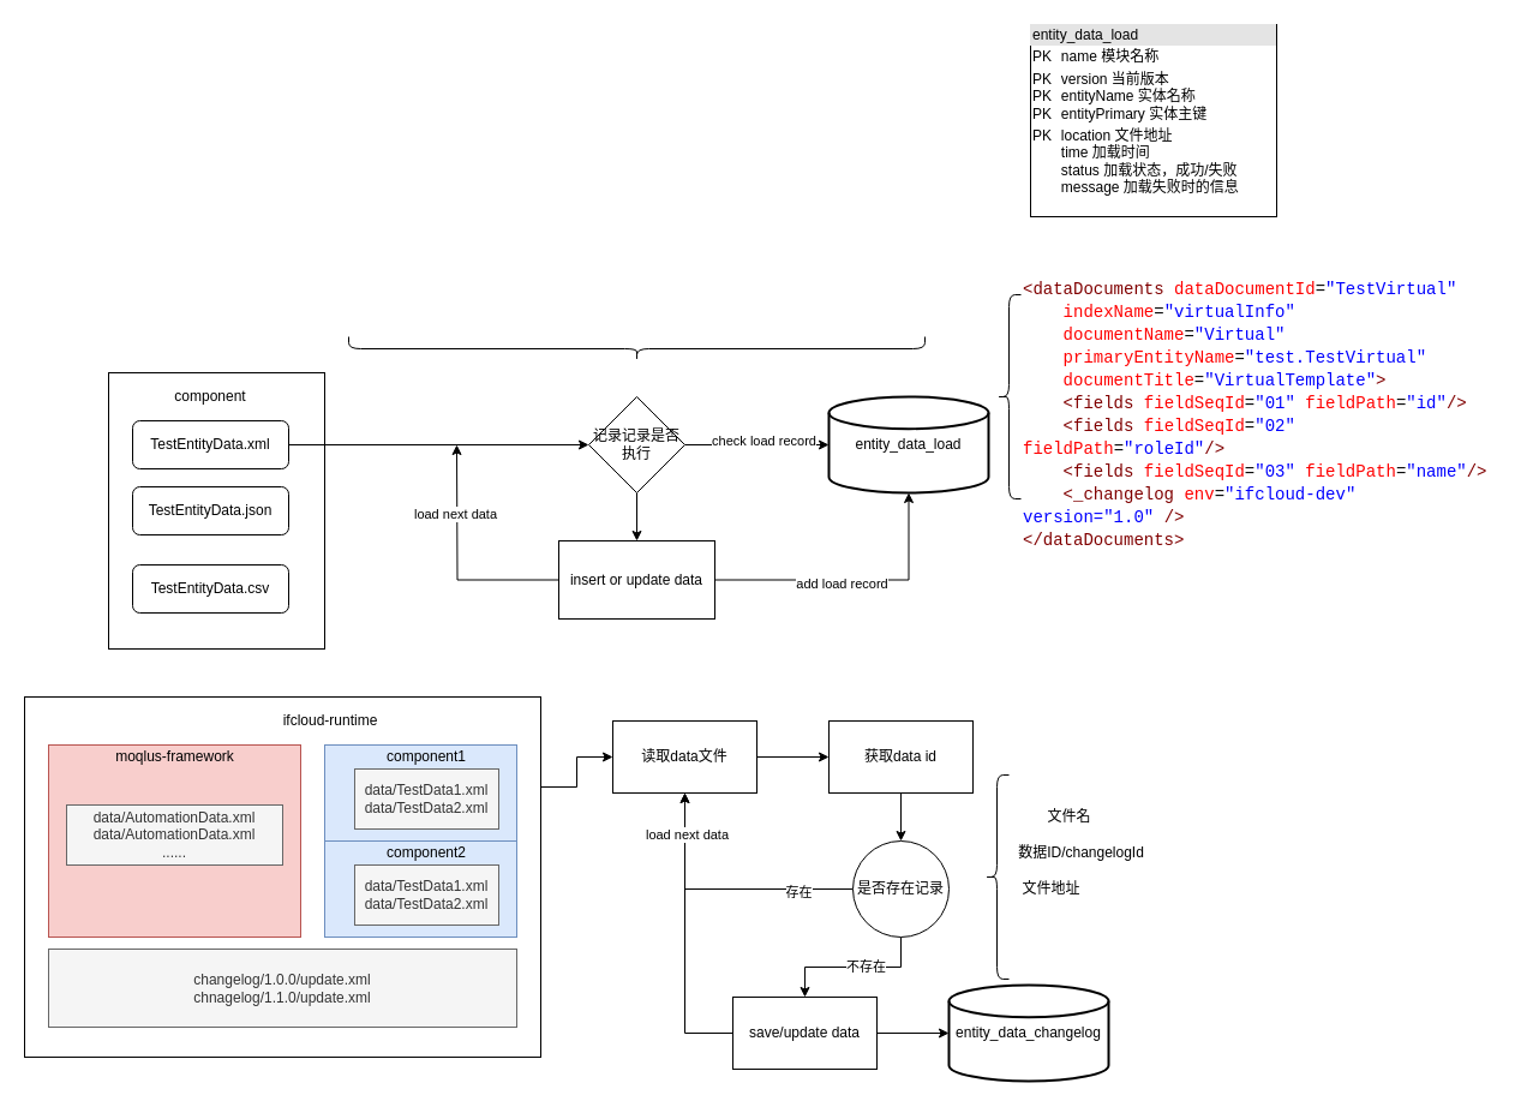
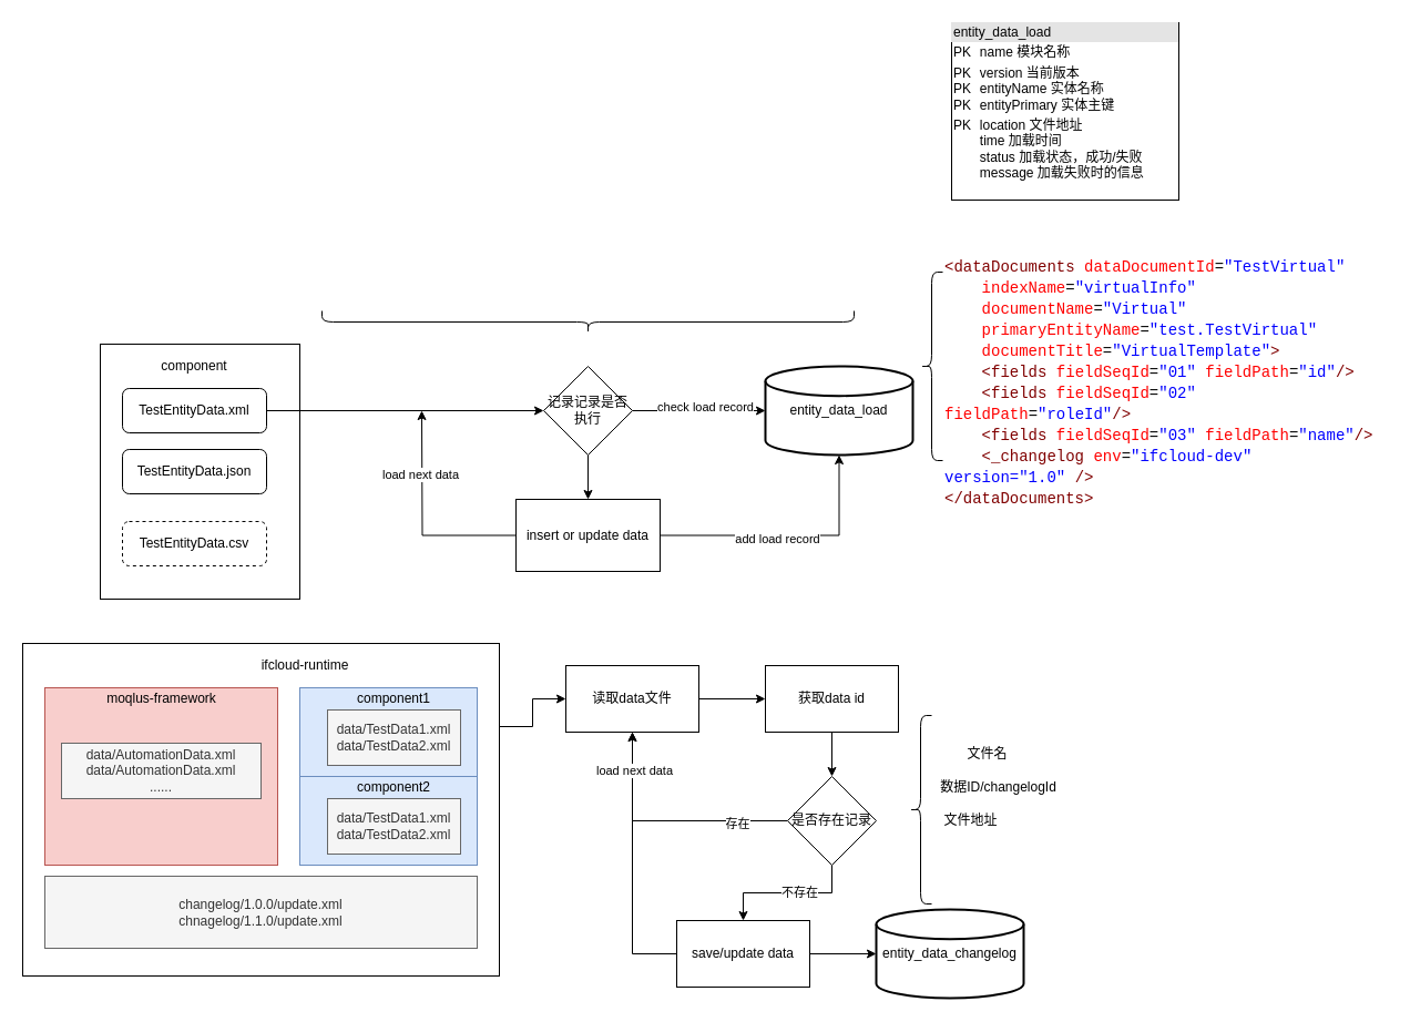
  <mxCell id="0" />
  <mxCell id="1" parent="0" />
  <mxCell id="2" style="edgeStyle=orthogonalEdgeStyle;rounded=0;orthogonalLoop=1;jettySize=auto;html=1;exitX=1;exitY=0.25;exitDx=0;exitDy=0;" edge="1" parent="1" source="3" target="37"><mxGeometry relative="1" as="geometry" /></mxCell>
  <mxCell id="3" value="" style="rounded=0;whiteSpace=wrap;html=1;" vertex="1" parent="1"><mxGeometry x="20" y="580" width="430" height="300" as="geometry" /></mxCell>
  <mxCell id="4" value="" style="rounded=0;whiteSpace=wrap;html=1;" parent="1" vertex="1"><mxGeometry x="90" y="310" width="180" height="230" as="geometry" /></mxCell>
  <mxCell id="5" style="edgeStyle=orthogonalEdgeStyle;rounded=0;orthogonalLoop=1;jettySize=auto;html=1;exitX=1;exitY=0.5;exitDx=0;exitDy=0;entryX=0;entryY=0.5;entryDx=0;entryDy=0;" parent="1" source="6" target="16" edge="1"><mxGeometry relative="1" as="geometry"><mxPoint x="270" y="400" as="targetPoint" /></mxGeometry></mxCell>
  <mxCell id="6" value="TestEntityData.xml" style="rounded=1;whiteSpace=wrap;html=1;" parent="1" vertex="1"><mxGeometry x="110" y="350" width="130" height="40" as="geometry" /></mxCell>
  <mxCell id="7" value="&lt;div style=&quot;background-color: rgb(255 , 255 , 255) ; font-family: &amp;#34;consolas&amp;#34; , &amp;#34;courier new&amp;#34; , monospace ; font-size: 14px ; line-height: 19px&quot;&gt;&lt;div&gt;&lt;span style=&quot;color: #800000&quot;&gt;&amp;lt;dataDocuments&lt;/span&gt; &lt;span style=&quot;color: #ff0000&quot;&gt;dataDocumentId&lt;/span&gt;=&lt;span style=&quot;color: #0000ff&quot;&gt;&quot;TestVirtual&quot;&lt;/span&gt; &lt;/div&gt;&lt;div&gt;&amp;nbsp; &amp;nbsp; &lt;span style=&quot;color: #ff0000&quot;&gt;indexName&lt;/span&gt;=&lt;span style=&quot;color: #0000ff&quot;&gt;&quot;virtualInfo&quot;&amp;nbsp;&lt;/span&gt;&lt;/div&gt;&lt;div&gt;&amp;nbsp; &amp;nbsp; &lt;span style=&quot;color: #ff0000&quot;&gt;documentName&lt;/span&gt;=&lt;span style=&quot;color: #0000ff&quot;&gt;&quot;Virtual&quot;&lt;/span&gt;&lt;/div&gt;&lt;div&gt;&amp;nbsp; &amp;nbsp; &lt;span style=&quot;color: #ff0000&quot;&gt;primaryEntityName&lt;/span&gt;=&lt;span style=&quot;color: #0000ff&quot;&gt;&quot;test.TestVirtual&quot;&lt;/span&gt; &lt;/div&gt;&lt;div&gt;&amp;nbsp; &amp;nbsp; &lt;span style=&quot;color: #ff0000&quot;&gt;documentTitle&lt;/span&gt;=&lt;span style=&quot;color: #0000ff&quot;&gt;&quot;VirtualTemplate&quot;&lt;/span&gt;&lt;span style=&quot;color: #800000&quot;&gt;&amp;gt;&lt;/span&gt;&lt;/div&gt;&lt;div&gt;&amp;nbsp; &amp;nbsp; &lt;span style=&quot;color: #800000&quot;&gt;&amp;lt;fields&lt;/span&gt; &lt;span style=&quot;color: #ff0000&quot;&gt;fieldSeqId&lt;/span&gt;=&lt;span style=&quot;color: #0000ff&quot;&gt;&quot;01&quot;&lt;/span&gt; &lt;span style=&quot;color: #ff0000&quot;&gt;fieldPath&lt;/span&gt;=&lt;span style=&quot;color: #0000ff&quot;&gt;&quot;id&quot;&lt;/span&gt;&lt;span style=&quot;color: #800000&quot;&gt;/&amp;gt;&lt;/span&gt;&lt;/div&gt;&lt;div&gt;&amp;nbsp; &amp;nbsp; &lt;span style=&quot;color: #800000&quot;&gt;&amp;lt;fields&lt;/span&gt; &lt;span style=&quot;color: #ff0000&quot;&gt;fieldSeqId&lt;/span&gt;=&lt;span style=&quot;color: #0000ff&quot;&gt;&quot;02&quot;&lt;/span&gt; &lt;span style=&quot;color: #ff0000&quot;&gt;fieldPath&lt;/span&gt;=&lt;span style=&quot;color: #0000ff&quot;&gt;&quot;roleId&quot;&lt;/span&gt;&lt;span style=&quot;color: #800000&quot;&gt;/&amp;gt;&lt;/span&gt;&lt;/div&gt;&lt;div&gt;&amp;nbsp; &amp;nbsp; &lt;span style=&quot;color: #800000&quot;&gt;&amp;lt;fields&lt;/span&gt; &lt;span style=&quot;color: #ff0000&quot;&gt;fieldSeqId&lt;/span&gt;=&lt;span style=&quot;color: #0000ff&quot;&gt;&quot;03&quot;&lt;/span&gt; &lt;span style=&quot;color: #ff0000&quot;&gt;fieldPath&lt;/span&gt;=&lt;span style=&quot;color: #0000ff&quot;&gt;&quot;name&quot;&lt;/span&gt;&lt;span style=&quot;color: #800000&quot;&gt;/&amp;gt;&lt;/span&gt;&lt;/div&gt;&lt;div&gt;&lt;div style=&quot;font-family: &amp;#34;consolas&amp;#34; , &amp;#34;courier new&amp;#34; , monospace ; line-height: 19px&quot;&gt;&amp;nbsp; &amp;nbsp; &lt;span style=&quot;color: #800000&quot;&gt;&amp;lt;_changelog&lt;/span&gt;&amp;nbsp;&lt;span style=&quot;color: #ff0000&quot;&gt;env&lt;/span&gt;=&lt;span style=&quot;color: #0000ff&quot;&gt;&quot;ifcloud-dev&quot; version=&quot;1.0&quot;&amp;nbsp;&lt;/span&gt;&lt;span style=&quot;color: #800000&quot;&gt;/&amp;gt;&lt;/span&gt;&lt;/div&gt;&lt;/div&gt;&lt;div&gt;&lt;span style=&quot;color: #800000&quot;&gt;&amp;lt;/dataDocuments&amp;gt;&lt;/span&gt;&lt;/div&gt;&lt;/div&gt;" style="rounded=0;whiteSpace=wrap;html=1;align=left;strokeColor=none;fillColor=none;" parent="1" vertex="1"><mxGeometry x="850" y="220" width="400" height="250" as="geometry" /></mxCell>
  <mxCell id="8" value="&lt;div style=&quot;box-sizing: border-box ; width: 100% ; background: #e4e4e4 ; padding: 2px&quot;&gt;entity_data_load&lt;/div&gt;&lt;table style=&quot;width: 100% ; font-size: 1em&quot; cellpadding=&quot;2&quot; cellspacing=&quot;0&quot;&gt;&lt;tbody&gt;&lt;tr&gt;&lt;td&gt;PK&lt;/td&gt;&lt;td&gt;name 模块名称&lt;/td&gt;&lt;/tr&gt;&lt;tr&gt;&lt;td&gt;PK&lt;br&gt;PK&lt;br&gt;PK&lt;br&gt;&lt;/td&gt;&lt;td&gt;version 当前版本&lt;br&gt;entityName 实体名称&lt;br&gt;entityPrimary 实体主键&lt;/td&gt;&lt;/tr&gt;&lt;tr&gt;&lt;td&gt;PK&lt;br&gt;&lt;br&gt;&lt;br&gt;&lt;br&gt;&lt;br&gt;&lt;/td&gt;&lt;td&gt;location 文件地址&lt;br&gt;time 加载时间&lt;br&gt;status 加载状态，成功/失败&lt;br&gt;message 加载失败时的信息&lt;br&gt;&lt;br&gt;&lt;/td&gt;&lt;/tr&gt;&lt;/tbody&gt;&lt;/table&gt;" style="verticalAlign=top;align=left;overflow=fill;html=1;" parent="1" vertex="1"><mxGeometry x="858" y="20" width="205" height="160" as="geometry" /></mxCell>
  <mxCell id="9" value="component" style="text;html=1;strokeColor=none;fillColor=none;align=center;verticalAlign=middle;whiteSpace=wrap;rounded=0;" parent="1" vertex="1"><mxGeometry x="125" y="320" width="100" height="20" as="geometry" /></mxCell>
  <mxCell id="10" value="TestEntityData.json" style="rounded=1;whiteSpace=wrap;html=1;" parent="1" vertex="1"><mxGeometry x="110" y="405" width="130" height="40" as="geometry" /></mxCell>
- <mxCell id="11" value="TestEntityData.csv" style="rounded=1;whiteSpace=wrap;html=1;" parent="1" vertex="1"><mxGeometry x="110" y="470" width="130" height="40" as="geometry" /></mxCell>
+ <mxCell id="11" value="TestEntityData.csv" style="rounded=1;whiteSpace=wrap;html=1;dashed=1;" parent="1" vertex="1"><mxGeometry x="110" y="470" width="130" height="40" as="geometry" /></mxCell>
  <mxCell id="12" style="edgeStyle=orthogonalEdgeStyle;rounded=0;orthogonalLoop=1;jettySize=auto;html=1;exitX=0.5;exitY=1;exitDx=0;exitDy=0;" parent="1" source="9" target="9" edge="1"><mxGeometry relative="1" as="geometry" /></mxCell>
  <mxCell id="13" style="edgeStyle=orthogonalEdgeStyle;rounded=0;orthogonalLoop=1;jettySize=auto;html=1;exitX=1;exitY=0.5;exitDx=0;exitDy=0;entryX=0;entryY=0.5;entryDx=0;entryDy=0;entryPerimeter=0;" parent="1" source="16" target="18" edge="1"><mxGeometry relative="1" as="geometry" /></mxCell>
  <mxCell id="14" value="check load record" style="edgeLabel;html=1;align=center;verticalAlign=middle;resizable=0;points=[];" parent="13" vertex="1" connectable="0"><mxGeometry x="0.075" y="4" relative="1" as="geometry"><mxPoint as="offset" /></mxGeometry></mxCell>
  <mxCell id="15" style="edgeStyle=orthogonalEdgeStyle;rounded=0;orthogonalLoop=1;jettySize=auto;html=1;exitX=0.5;exitY=1;exitDx=0;exitDy=0;entryX=0.5;entryY=0;entryDx=0;entryDy=0;" parent="1" source="16" target="23" edge="1"><mxGeometry relative="1" as="geometry" /></mxCell>
  <mxCell id="16" value="记录记录是否执行" style="rhombus;whiteSpace=wrap;html=1;" parent="1" vertex="1"><mxGeometry x="490" y="330" width="80" height="80" as="geometry" /></mxCell>
  <mxCell id="17" value="" style="shape=curlyBracket;whiteSpace=wrap;html=1;rounded=1;flipH=1;rotation=90;" parent="1" vertex="1"><mxGeometry x="520" y="50" width="20" height="480" as="geometry" /></mxCell>
  <mxCell id="18" value="&lt;span style=&quot;text-align: left&quot;&gt;entity_data_load&lt;/span&gt;" style="strokeWidth=2;html=1;shape=mxgraph.flowchart.database;whiteSpace=wrap;" parent="1" vertex="1"><mxGeometry x="690" y="330" width="133" height="80" as="geometry" /></mxCell>
  <mxCell id="19" style="edgeStyle=orthogonalEdgeStyle;rounded=0;orthogonalLoop=1;jettySize=auto;html=1;exitX=1;exitY=0.5;exitDx=0;exitDy=0;" parent="1" source="23" target="18" edge="1"><mxGeometry relative="1" as="geometry" /></mxCell>
  <mxCell id="20" value="add load record" style="edgeLabel;html=1;align=center;verticalAlign=middle;resizable=0;points=[];" parent="19" vertex="1" connectable="0"><mxGeometry x="-0.103" y="-2" relative="1" as="geometry"><mxPoint y="1" as="offset" /></mxGeometry></mxCell>
  <mxCell id="21" style="edgeStyle=orthogonalEdgeStyle;rounded=0;orthogonalLoop=1;jettySize=auto;html=1;exitX=0;exitY=0.5;exitDx=0;exitDy=0;" parent="1" source="23" edge="1"><mxGeometry relative="1" as="geometry"><mxPoint x="380" y="370" as="targetPoint" /></mxGeometry></mxCell>
  <mxCell id="22" value="load next data" style="edgeLabel;html=1;align=center;verticalAlign=middle;resizable=0;points=[];" parent="21" vertex="1" connectable="0"><mxGeometry x="0.418" y="2" relative="1" as="geometry"><mxPoint as="offset" /></mxGeometry></mxCell>
  <mxCell id="23" value="insert or update data" style="rounded=0;whiteSpace=wrap;html=1;" parent="1" vertex="1"><mxGeometry x="465" y="450" width="130" height="65" as="geometry" /></mxCell>
  <mxCell id="24" value="" style="rounded=0;whiteSpace=wrap;html=1;fillColor=#dae8fc;strokeColor=#6c8ebf;" vertex="1" parent="1"><mxGeometry x="270" y="620" width="160" height="80" as="geometry" /></mxCell>
  <mxCell id="25" value="component1" style="text;html=1;strokeColor=none;fillColor=none;align=center;verticalAlign=middle;whiteSpace=wrap;rounded=0;" vertex="1" parent="1"><mxGeometry x="305" y="620" width="100" height="20" as="geometry" /></mxCell>
  <mxCell id="26" value="data/TestData1.xml&lt;br&gt;data/TestData2.xml" style="rounded=0;whiteSpace=wrap;html=1;align=center;fillColor=#f5f5f5;strokeColor=#666666;fontColor=#333333;" vertex="1" parent="1"><mxGeometry x="295" y="640" width="120" height="50" as="geometry" /></mxCell>
  <mxCell id="27" value="" style="rounded=0;whiteSpace=wrap;html=1;fillColor=#dae8fc;strokeColor=#6c8ebf;" vertex="1" parent="1"><mxGeometry x="270" y="700" width="160" height="80" as="geometry" /></mxCell>
  <mxCell id="28" value="component2" style="text;html=1;strokeColor=none;fillColor=none;align=center;verticalAlign=middle;whiteSpace=wrap;rounded=0;" vertex="1" parent="1"><mxGeometry x="305" y="700" width="100" height="20" as="geometry" /></mxCell>
  <mxCell id="29" value="data/TestData1.xml&lt;br&gt;data/TestData2.xml" style="rounded=0;whiteSpace=wrap;html=1;align=center;fillColor=#f5f5f5;strokeColor=#666666;fontColor=#333333;" vertex="1" parent="1"><mxGeometry x="295" y="720" width="120" height="50" as="geometry" /></mxCell>
  <mxCell id="30" value="ifcloud-runtime" style="text;html=1;strokeColor=none;fillColor=none;align=center;verticalAlign=middle;whiteSpace=wrap;rounded=0;" vertex="1" parent="1"><mxGeometry x="225" y="590" width="100" height="20" as="geometry" /></mxCell>
  <mxCell id="31" value="changelog/1.0.0/update.xml&lt;br&gt;chnagelog/1.1.0/update.xml" style="rounded=0;whiteSpace=wrap;html=1;align=center;fillColor=#f5f5f5;strokeColor=#666666;fontColor=#333333;" vertex="1" parent="1"><mxGeometry x="40" y="790" width="390" height="65" as="geometry" /></mxCell>
  <mxCell id="32" value="" style="rounded=0;whiteSpace=wrap;html=1;fillColor=#f8cecc;strokeColor=#b85450;" vertex="1" parent="1"><mxGeometry x="40" y="620" width="210" height="160" as="geometry" /></mxCell>
  <mxCell id="33" value="moqlus-framework" style="text;html=1;align=center;verticalAlign=middle;resizable=0;points=[];autosize=1;strokeColor=none;" vertex="1" parent="1"><mxGeometry x="90" y="620" width="110" height="20" as="geometry" /></mxCell>
  <mxCell id="34" value="data/AutomationData.xml&lt;br&gt;data/AutomationData.xml&lt;br&gt;......" style="rounded=0;whiteSpace=wrap;html=1;align=center;fillColor=#f5f5f5;strokeColor=#666666;fontColor=#333333;" vertex="1" parent="1"><mxGeometry x="55" y="670" width="180" height="50" as="geometry" /></mxCell>
  <mxCell id="35" value="" style="shape=curlyBracket;whiteSpace=wrap;html=1;rounded=1;align=center;" vertex="1" parent="1"><mxGeometry x="830" y="245" width="20" height="170" as="geometry" /></mxCell>
  <mxCell id="36" value="" style="edgeStyle=orthogonalEdgeStyle;rounded=0;orthogonalLoop=1;jettySize=auto;html=1;" edge="1" parent="1" source="37" target="39"><mxGeometry relative="1" as="geometry" /></mxCell>
  <mxCell id="37" value="读取data文件" style="rounded=0;whiteSpace=wrap;html=1;fillColor=none;align=center;" vertex="1" parent="1"><mxGeometry x="510" y="600" width="120" height="60" as="geometry" /></mxCell>
  <mxCell id="38" style="edgeStyle=orthogonalEdgeStyle;rounded=0;orthogonalLoop=1;jettySize=auto;html=1;exitX=0.5;exitY=1;exitDx=0;exitDy=0;entryX=0.5;entryY=0;entryDx=0;entryDy=0;" edge="1" parent="1" source="39" target="44"><mxGeometry relative="1" as="geometry" /></mxCell>
  <mxCell id="39" value="获取data id" style="rounded=0;whiteSpace=wrap;html=1;fillColor=none;align=center;" vertex="1" parent="1"><mxGeometry x="690" y="600" width="120" height="60" as="geometry" /></mxCell>
  <mxCell id="40" style="edgeStyle=orthogonalEdgeStyle;rounded=0;orthogonalLoop=1;jettySize=auto;html=1;exitX=0.5;exitY=1;exitDx=0;exitDy=0;" edge="1" parent="1" source="44" target="53"><mxGeometry relative="1" as="geometry" /></mxCell>
  <mxCell id="41" value="不存在" style="edgeLabel;html=1;align=center;verticalAlign=middle;resizable=0;points=[];" vertex="1" connectable="0" parent="40"><mxGeometry x="-0.154" y="-1" relative="1" as="geometry"><mxPoint as="offset" /></mxGeometry></mxCell>
  <mxCell id="42" style="edgeStyle=orthogonalEdgeStyle;rounded=0;orthogonalLoop=1;jettySize=auto;html=1;exitX=0;exitY=0.5;exitDx=0;exitDy=0;entryX=0.5;entryY=1;entryDx=0;entryDy=0;" edge="1" parent="1" source="44" target="37"><mxGeometry relative="1" as="geometry" /></mxCell>
  <mxCell id="43" value="存在" style="edgeLabel;html=1;align=center;verticalAlign=middle;resizable=0;points=[];" vertex="1" connectable="0" parent="42"><mxGeometry x="-0.583" y="2" relative="1" as="geometry"><mxPoint as="offset" /></mxGeometry></mxCell>
- <mxCell id="44" value="是否存在记录" style="ellipse;whiteSpace=wrap;html=1;" vertex="1" parent="1"><mxGeometry x="710" y="700" width="80" height="80" as="geometry" /></mxCell>
+ <mxCell id="44" value="是否存在记录" style="rhombus;whiteSpace=wrap;html=1;" vertex="1" parent="1"><mxGeometry x="710" y="700" width="80" height="80" as="geometry" /></mxCell>
  <mxCell id="45" value="" style="shape=curlyBracket;whiteSpace=wrap;html=1;rounded=1;align=center;" vertex="1" parent="1"><mxGeometry x="820" y="645" width="20" height="170" as="geometry" /></mxCell>
  <mxCell id="46" value="文件名" style="text;html=1;align=center;verticalAlign=middle;resizable=0;points=[];autosize=1;strokeColor=none;" vertex="1" parent="1"><mxGeometry x="865" y="670" width="50" height="20" as="geometry" /></mxCell>
  <mxCell id="47" value="数据ID/changelogId" style="text;html=1;align=center;verticalAlign=middle;resizable=0;points=[];autosize=1;strokeColor=none;" vertex="1" parent="1"><mxGeometry x="840" y="700" width="120" height="20" as="geometry" /></mxCell>
  <mxCell id="48" value="文件地址" style="text;html=1;align=center;verticalAlign=middle;resizable=0;points=[];autosize=1;strokeColor=none;" vertex="1" parent="1"><mxGeometry x="845" y="730" width="60" height="20" as="geometry" /></mxCell>
  <mxCell id="49" value="&lt;div style=&quot;text-align: left&quot;&gt;&lt;span&gt;entity_data_changelog&lt;/span&gt;&lt;/div&gt;" style="strokeWidth=2;html=1;shape=mxgraph.flowchart.database;whiteSpace=wrap;" vertex="1" parent="1"><mxGeometry x="790" y="820" width="133" height="80" as="geometry" /></mxCell>
  <mxCell id="50" style="edgeStyle=orthogonalEdgeStyle;rounded=0;orthogonalLoop=1;jettySize=auto;html=1;exitX=1;exitY=0.5;exitDx=0;exitDy=0;entryX=0;entryY=0.5;entryDx=0;entryDy=0;entryPerimeter=0;" edge="1" parent="1" source="53" target="49"><mxGeometry relative="1" as="geometry" /></mxCell>
  <mxCell id="51" style="edgeStyle=orthogonalEdgeStyle;rounded=0;orthogonalLoop=1;jettySize=auto;html=1;exitX=0;exitY=0.5;exitDx=0;exitDy=0;entryX=0.5;entryY=1;entryDx=0;entryDy=0;" edge="1" parent="1" source="53" target="37"><mxGeometry relative="1" as="geometry" /></mxCell>
  <mxCell id="52" value="load next data" style="edgeLabel;html=1;align=center;verticalAlign=middle;resizable=0;points=[];" vertex="1" connectable="0" parent="51"><mxGeometry x="0.713" y="-1" relative="1" as="geometry"><mxPoint as="offset" /></mxGeometry></mxCell>
  <mxCell id="53" value="save/update data" style="rounded=0;whiteSpace=wrap;html=1;fillColor=none;align=center;" vertex="1" parent="1"><mxGeometry x="610" y="830" width="120" height="60" as="geometry" /></mxCell>
